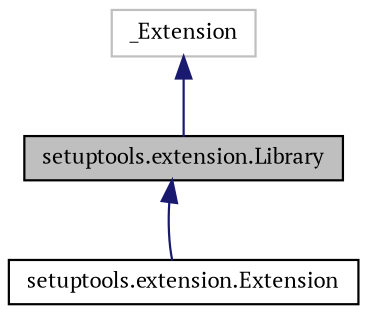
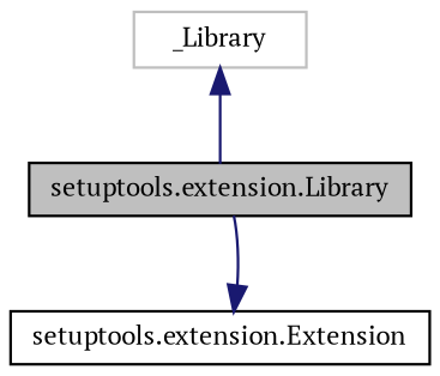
  digraph {
    fontname="PT Serif"
    node [color=black fillcolor=white fontname="PT Serif" fontsize=10 shape=record style=filled]
    edge [color=midnightblue dir=back fontname="PT Serif" fontsize=10 labelfontname=Helvetica labelfontsize=10 style=solid]
    n1 [fillcolor=grey75 fontcolor=black height=0.2 label="setuptools.extension.Library" width=0.4]
    n2 [height=0.2 label="setuptools.extension.Extension" width=0.4]
-   n3 [color=grey75 height=0.2 label=_Extension width=0.4]
-   n1 -> n2
+   n3 [color=grey75 height=0.2 label=_Library width=0.4]
+   n2 -> n1
    n3 -> n1
  }
